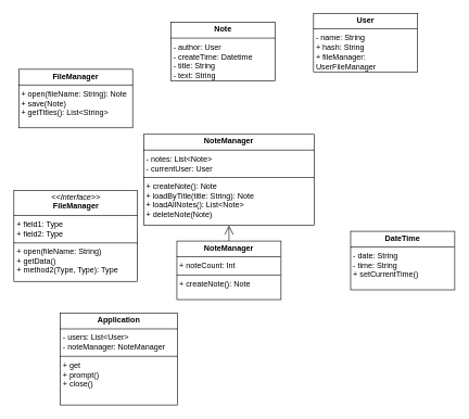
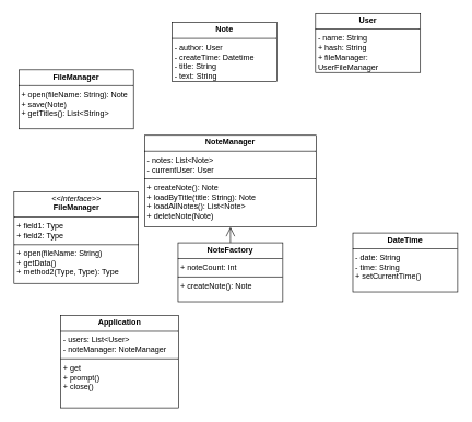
  <mxCell id="0" />
  <mxCell id="1" parent="0" />
  <mxCell id="2" value="&lt;p style=&quot;margin:0px;margin-top:4px;text-align:center;&quot;&gt;&lt;b&gt;Note&lt;/b&gt;&lt;/p&gt;&lt;hr size=&quot;1&quot; style=&quot;border-style:solid;&quot;&gt;&lt;p style=&quot;margin:0px;margin-left:4px;&quot;&gt;- author: User&lt;/p&gt;&lt;p style=&quot;margin:0px;margin-left:4px;&quot;&gt;- createTime: Datetime&lt;/p&gt;&lt;p style=&quot;margin:0px;margin-left:4px;&quot;&gt;- title: String&lt;/p&gt;&lt;p style=&quot;margin:0px;margin-left:4px;&quot;&gt;- text: String&amp;nbsp;&lt;/p&gt;&lt;p style=&quot;margin:0px;margin-left:4px;&quot;&gt;+ show()&lt;/p&gt;" style="verticalAlign=top;align=left;overflow=fill;html=1;whiteSpace=wrap;" parent="1" vertex="1"><mxGeometry x="262" y="34" width="160" height="90" as="geometry" /></mxCell>
  <mxCell id="3" value="&lt;p style=&quot;margin:0px;margin-top:4px;text-align:center;&quot;&gt;&lt;b&gt;User&lt;/b&gt;&lt;/p&gt;&lt;hr size=&quot;1&quot; style=&quot;border-style:solid;&quot;&gt;&lt;p style=&quot;margin:0px;margin-left:4px;&quot;&gt;- name: String&lt;/p&gt;&lt;p style=&quot;margin:0px;margin-left:4px;&quot;&gt;+ hash: String&lt;/p&gt;&lt;p style=&quot;margin:0px;margin-left:4px;&quot;&gt;+ fileManager: UserFileManager&lt;/p&gt;" style="verticalAlign=top;align=left;overflow=fill;html=1;whiteSpace=wrap;" parent="1" vertex="1"><mxGeometry x="481" y="20" width="160" height="90" as="geometry" /></mxCell>
  <mxCell id="4" value="&lt;p style=&quot;margin:0px;margin-top:4px;text-align:center;&quot;&gt;&lt;b&gt;NoteManager&lt;/b&gt;&lt;/p&gt;&lt;hr size=&quot;1&quot; style=&quot;border-style:solid;&quot;&gt;&lt;p style=&quot;margin:0px;margin-left:4px;&quot;&gt;- notes: List&amp;lt;Note&amp;gt;&lt;/p&gt;&lt;p style=&quot;margin:0px;margin-left:4px;&quot;&gt;- currentUser: User&lt;/p&gt;&lt;hr size=&quot;1&quot; style=&quot;border-style:solid;&quot;&gt;&lt;p style=&quot;margin:0px;margin-left:4px;&quot;&gt;+ createNote(): Note&lt;/p&gt;&lt;p style=&quot;margin:0px;margin-left:4px;&quot;&gt;+ loadByTitle(title: String): Note&lt;/p&gt;&lt;p style=&quot;margin:0px;margin-left:4px;&quot;&gt;+ loadAllNotes(): List&amp;lt;Note&amp;gt;&lt;/p&gt;&lt;p style=&quot;margin:0px;margin-left:4px;&quot;&gt;+ deleteNote(Note)&lt;/p&gt;" style="verticalAlign=top;align=left;overflow=fill;html=1;whiteSpace=wrap;" parent="1" vertex="1"><mxGeometry x="220" y="206" width="262" height="140" as="geometry" /></mxCell>
- <mxCell id="5" value="&lt;p style=&quot;margin:0px;margin-top:4px;text-align:center;&quot;&gt;&lt;b&gt;NoteManager&lt;/b&gt;&lt;/p&gt;&lt;hr size=&quot;1&quot; style=&quot;border-style:solid;&quot;&gt;&lt;p style=&quot;margin:0px;margin-left:4px;&quot;&gt;+ noteCount: Int&lt;/p&gt;&lt;hr size=&quot;1&quot; style=&quot;border-style:solid;&quot;&gt;&lt;p style=&quot;margin:0px;margin-left:4px;&quot;&gt;+ createNote(): Note&lt;/p&gt;" style="verticalAlign=top;align=left;overflow=fill;html=1;whiteSpace=wrap;" parent="1" vertex="1"><mxGeometry x="271" y="370" width="160" height="90" as="geometry" /></mxCell>
+ <mxCell id="5" value="&lt;p style=&quot;margin:0px;margin-top:4px;text-align:center;&quot;&gt;&lt;b&gt;NoteFactory&lt;/b&gt;&lt;/p&gt;&lt;hr size=&quot;1&quot; style=&quot;border-style:solid;&quot;&gt;&lt;p style=&quot;margin:0px;margin-left:4px;&quot;&gt;+ noteCount: Int&lt;/p&gt;&lt;hr size=&quot;1&quot; style=&quot;border-style:solid;&quot;&gt;&lt;p style=&quot;margin:0px;margin-left:4px;&quot;&gt;+ createNote(): Note&lt;/p&gt;" style="verticalAlign=top;align=left;overflow=fill;html=1;whiteSpace=wrap;" parent="1" vertex="1"><mxGeometry x="271" y="370" width="160" height="90" as="geometry" /></mxCell>
  <mxCell id="6" value="" style="endArrow=open;endFill=1;endSize=12;html=1;rounded=0;fontSize=12;curved=1;" parent="1" source="5" target="4" edge="1"><mxGeometry width="160" relative="1" as="geometry"><mxPoint x="194" y="332" as="sourcePoint" /><mxPoint x="354" y="332" as="targetPoint" /></mxGeometry></mxCell>
  <mxCell id="7" value="&lt;p style=&quot;margin:0px;margin-top:4px;text-align:center;&quot;&gt;&lt;b&gt;Application&lt;/b&gt;&lt;/p&gt;&lt;hr size=&quot;1&quot; style=&quot;border-style:solid;&quot;&gt;&lt;p style=&quot;margin:0px;margin-left:4px;&quot;&gt;&lt;span style=&quot;background-color: initial;&quot;&gt;- users: List&amp;lt;User&amp;gt;&lt;/span&gt;&lt;br&gt;&lt;/p&gt;&lt;p style=&quot;margin:0px;margin-left:4px;&quot;&gt;&lt;span style=&quot;background-color: initial;&quot;&gt;- noteManager: NoteManager&lt;/span&gt;&lt;/p&gt;&lt;hr size=&quot;1&quot; style=&quot;border-style:solid;&quot;&gt;&lt;p style=&quot;margin:0px;margin-left:4px;&quot;&gt;&lt;span style=&quot;background-color: initial;&quot;&gt;+ get&lt;/span&gt;&lt;br&gt;&lt;/p&gt;&lt;p style=&quot;margin: 0px 0px 0px 4px;&quot;&gt;+ prompt()&lt;/p&gt;&lt;p style=&quot;margin: 0px 0px 0px 4px;&quot;&gt;+ close()&lt;/p&gt;" style="verticalAlign=top;align=left;overflow=fill;html=1;whiteSpace=wrap;" vertex="1" parent="1"><mxGeometry x="92" y="481" width="180" height="141" as="geometry" /></mxCell>
  <mxCell id="8" value="&lt;p style=&quot;margin:0px;margin-top:4px;text-align:center;&quot;&gt;&lt;b&gt;DateTime&lt;/b&gt;&lt;/p&gt;&lt;hr size=&quot;1&quot; style=&quot;border-style:solid;&quot;&gt;&lt;p style=&quot;margin:0px;margin-left:4px;&quot;&gt;- date: String&lt;/p&gt;&lt;p style=&quot;margin:0px;margin-left:4px;&quot;&gt;- time: String&lt;br&gt;&lt;/p&gt;&lt;p style=&quot;margin:0px;margin-left:4px;&quot;&gt;+ setCurrentTime()&lt;/p&gt;" style="verticalAlign=top;align=left;overflow=fill;html=1;whiteSpace=wrap;" vertex="1" parent="1"><mxGeometry x="538" y="355" width="160" height="90" as="geometry" /></mxCell>
  <mxCell id="9" value="&lt;p style=&quot;margin:0px;margin-top:4px;text-align:center;&quot;&gt;&lt;b&gt;FileManager&lt;/b&gt;&lt;/p&gt;&lt;hr size=&quot;1&quot; style=&quot;border-style:solid;&quot;&gt;&lt;p style=&quot;margin:0px;margin-left:4px;&quot;&gt;+ open(fileName: String): Note&lt;/p&gt;&lt;p style=&quot;margin:0px;margin-left:4px;&quot;&gt;+ save(Note)&lt;/p&gt;&lt;p style=&quot;margin:0px;margin-left:4px;&quot;&gt;+ getTitles(): List&amp;lt;String&amp;gt;&lt;/p&gt;&lt;p style=&quot;margin:0px;margin-left:4px;&quot;&gt;&lt;br&gt;&lt;/p&gt;" style="verticalAlign=top;align=left;overflow=fill;html=1;whiteSpace=wrap;" vertex="1" parent="1"><mxGeometry x="28" y="106" width="175" height="90" as="geometry" /></mxCell>
  <mxCell id="10" value="&lt;p style=&quot;margin:0px;margin-top:4px;text-align:center;&quot;&gt;&lt;i&gt;&amp;lt;&amp;lt;Interface&amp;gt;&amp;gt;&lt;/i&gt;&lt;br&gt;&lt;b&gt;FileManager&lt;/b&gt;&lt;/p&gt;&lt;hr size=&quot;1&quot; style=&quot;border-style:solid;&quot;&gt;&lt;p style=&quot;margin:0px;margin-left:4px;&quot;&gt;+ field1: Type&lt;br&gt;+ field2: Type&lt;/p&gt;&lt;hr size=&quot;1&quot; style=&quot;border-style:solid;&quot;&gt;&lt;p style=&quot;margin:0px;margin-left:4px;&quot;&gt;+ open(fileName: String)&lt;/p&gt;&lt;p style=&quot;margin:0px;margin-left:4px;&quot;&gt;+ getData()&lt;br&gt;+ method2(Type, Type): Type&lt;/p&gt;" style="verticalAlign=top;align=left;overflow=fill;html=1;whiteSpace=wrap;" vertex="1" parent="1"><mxGeometry x="20.5" y="292" width="190" height="140" as="geometry" /></mxCell>
